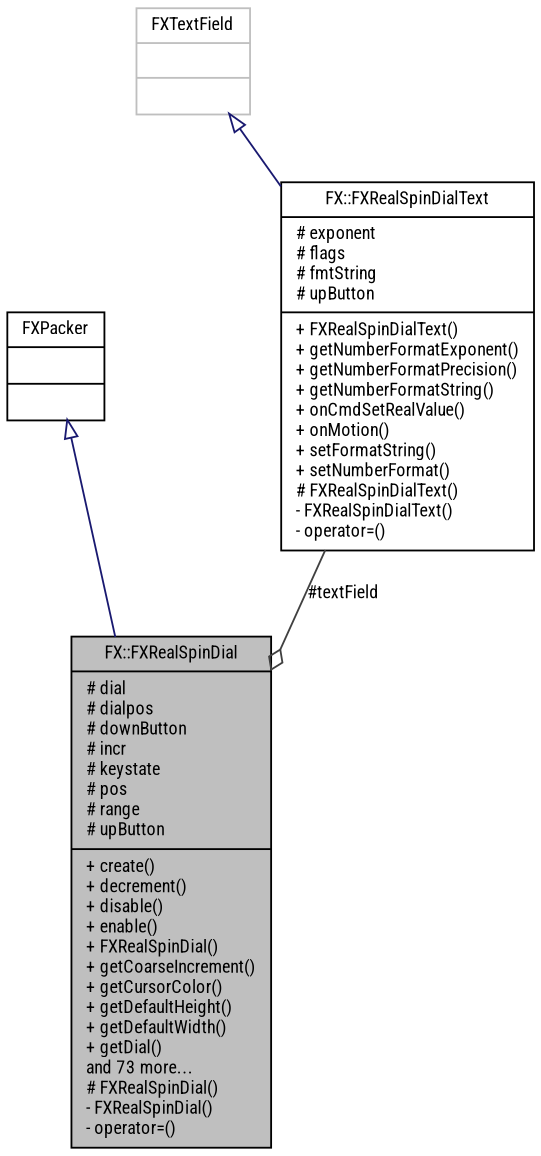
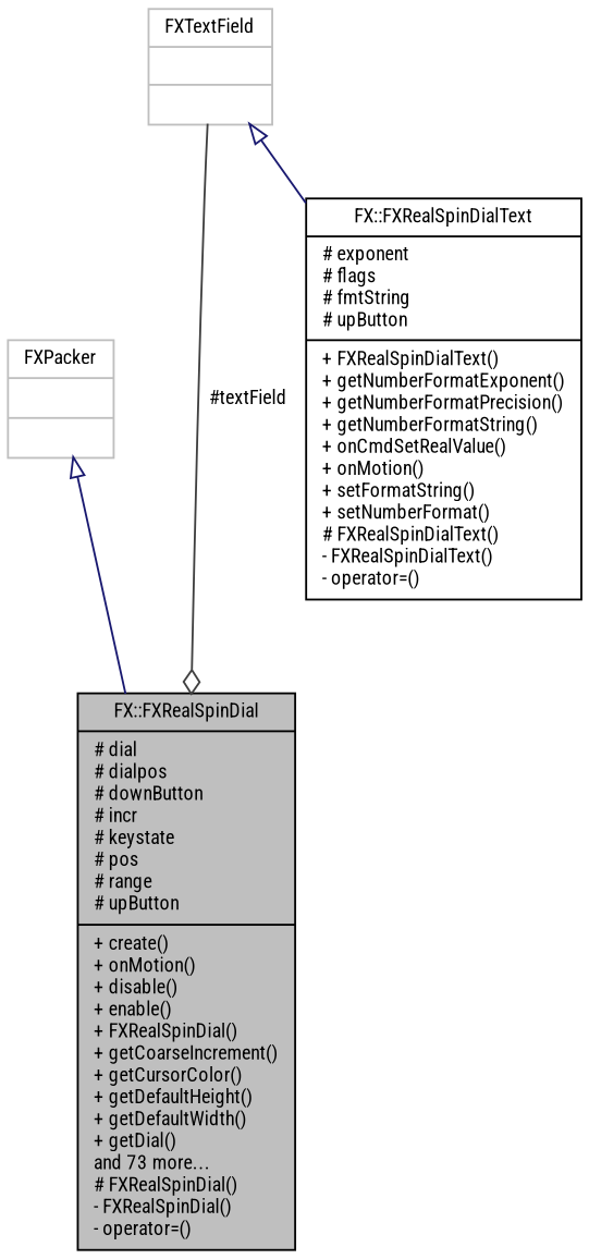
  digraph {
    fontname="Roboto Condensed"
    node [color=black fillcolor=white fontname="Roboto Condensed" fontsize=10 shape=record style=filled]
    edge [arrowtail=onormal color=midnightblue dir=back fontname="Roboto Condensed" fontsize=10 labelfontname=Helvetica labelfontsize=10 style=solid]
-   n1 [fillcolor=grey75 fontcolor=black height=0.2 label="{FX::FXRealSpinDial\n|# dial\l# dialpos\l# downButton\l# incr\l# keystate\l# pos\l# range\l# upButton\l|+ create()\l+ decrement()\l+ disable()\l+ enable()\l+ FXRealSpinDial()\l+ getCoarseIncrement()\l+ getCursorColor()\l+ getDefaultHeight()\l+ getDefaultWidth()\l+ getDial()\land 73 more...\l# FXRealSpinDial()\l- FXRealSpinDial()\l- operator=()\l}" width=0.4]
-   n2 [height=0.2 label="{FXPacker\n||}" width=0.4]
+   n1 [fillcolor=grey75 fontcolor=black height=0.2 label="{FX::FXRealSpinDial\n|# dial\l# dialpos\l# downButton\l# incr\l# keystate\l# pos\l# range\l# upButton\l|+ create()\l+ onMotion()\l+ disable()\l+ enable()\l+ FXRealSpinDial()\l+ getCoarseIncrement()\l+ getCursorColor()\l+ getDefaultHeight()\l+ getDefaultWidth()\l+ getDial()\land 73 more...\l# FXRealSpinDial()\l- FXRealSpinDial()\l- operator=()\l}" width=0.4]
+   n2 [color=grey75 height=0.2 label="{FXPacker\n||}" width=0.4]
    n3 [height=0.2 label="{FX::FXRealSpinDialText\n|# exponent\l# flags\l# fmtString\l# upButton\l|+ FXRealSpinDialText()\l+ getNumberFormatExponent()\l+ getNumberFormatPrecision()\l+ getNumberFormatString()\l+ onCmdSetRealValue()\l+ onMotion()\l+ setFormatString()\l+ setNumberFormat()\l# FXRealSpinDialText()\l- FXRealSpinDialText()\l- operator=()\l}" width=0.4]
    n4 [color=grey75 height=0.2 label="{FXTextField\n||}" width=0.4]
    n2 -> n1
-   n3 -> n1 [arrowhead=odiamond color=grey25 label=" #textField" arrowtail="" dir=""]
+   n4 -> n1 [arrowhead=odiamond color=grey25 label=" #textField" arrowtail="" dir=""]
    n4 -> n3
  }
